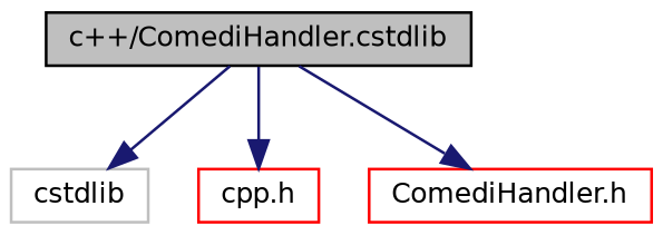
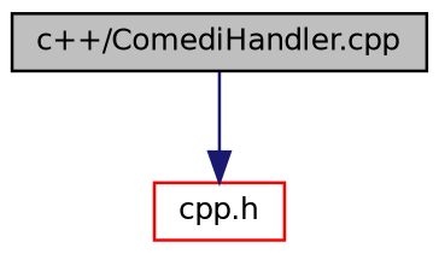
  digraph {
    node [color=red fontname=Helvetica fontsize=10 shape=record]
    edge [color=midnightblue fontname=Helvetica fontsize=10 labelfontname=Helvetica labelfontsize=10 style=solid]
-   n1 [color=black fillcolor=grey75 fontcolor=black height=0.2 label="c++/ComediHandler.cstdlib" style=filled width=0.4]
-   n2 [color=grey75 height=0.2 label=cstdlib width=0.4]
+   n1 [color=black fillcolor=grey75 fontcolor=black height=0.2 label="c++/ComediHandler.cpp" style=filled width=0.4]
    n3 [height=0.2 label="cpp.h" width=0.4]
-   n4 [height=0.2 label="ComediHandler.h" width=0.4]
-   n1 -> n2
    n1 -> n3
-   n1 -> n4
  }
